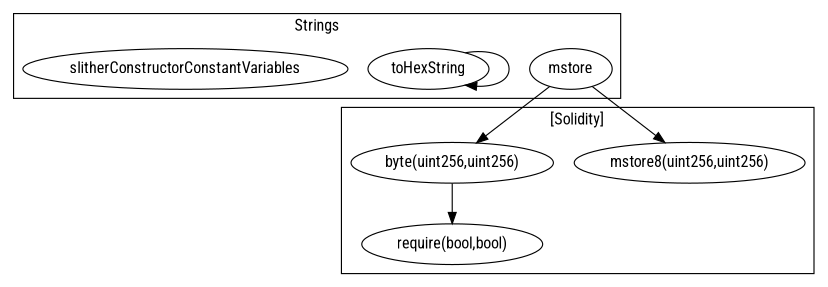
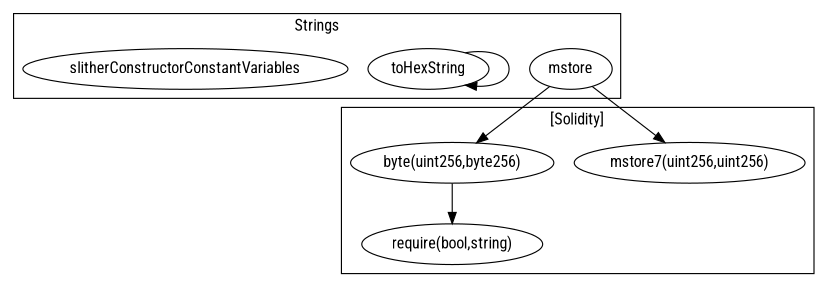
  strict digraph {
    fontname="Roboto Condensed"
    node [fontname="Roboto Condensed"]
    edge [fontname="Roboto Condensed"]
    n1 [label=mstore]
    n2 [label=toHexString]
    n3 [label=slitherConstructorConstantVariables]
-   "mstore8(uint256,uint256)"
-   "byte(uint256,uint256)"
-   "require(bool,string)" [label="require(bool,bool)"]
+   "mstore8(uint256,uint256)" [label="mstore7(uint256,uint256)"]
+   "byte(uint256,uint256)" [label="byte(uint256,byte256)"]
+   "require(bool,string)"
    subgraph cluster_1 {
      label=Strings
      n1
      n2
      n3
    }
    subgraph cluster_2 {
      label="[Solidity]"
      "mstore8(uint256,uint256)"
      "byte(uint256,uint256)"
      "require(bool,string)"
    }
    n1 -> "mstore8(uint256,uint256)"
    n1 -> "byte(uint256,uint256)"
    n2 -> n2
    "byte(uint256,uint256)" -> "require(bool,string)"
  }
